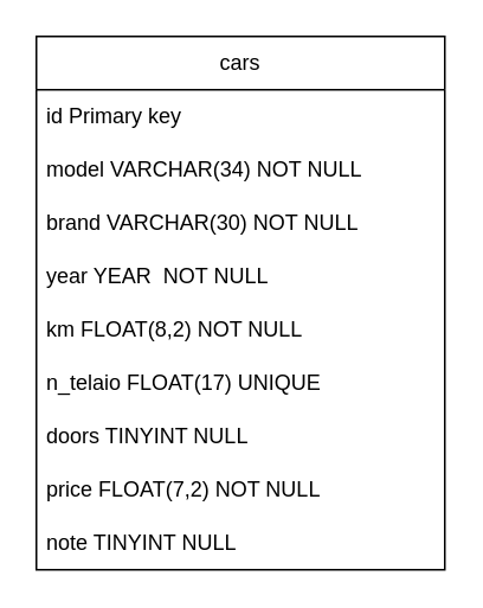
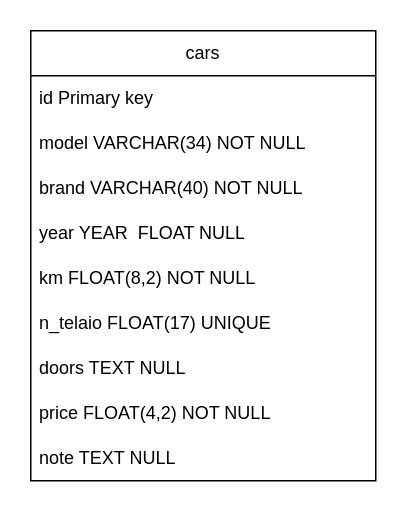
  <mxCell id="0" />
  <mxCell id="1" parent="0" />
  <mxCell id="2" value="cars" style="swimlane;fontStyle=0;childLayout=stackLayout;horizontal=1;startSize=30;horizontalStack=0;resizeParent=1;resizeParentMax=0;resizeLast=0;collapsible=1;marginBottom=0;whiteSpace=wrap;html=1;" vertex="1" parent="1"><mxGeometry x="20" y="20" width="230" height="300" as="geometry" /></mxCell>
  <mxCell id="3" value="id Primary key" style="text;strokeColor=none;fillColor=none;align=left;verticalAlign=middle;spacingLeft=4;spacingRight=4;overflow=hidden;points=[[0,0.5],[1,0.5]];portConstraint=eastwest;rotatable=0;whiteSpace=wrap;html=1;" vertex="1" parent="2"><mxGeometry y="30" width="230" height="30" as="geometry" /></mxCell>
  <mxCell id="4" value="model VARCHAR(34) NOT NULL" style="text;strokeColor=none;fillColor=none;align=left;verticalAlign=middle;spacingLeft=4;spacingRight=4;overflow=hidden;points=[[0,0.5],[1,0.5]];portConstraint=eastwest;rotatable=0;whiteSpace=wrap;html=1;" vertex="1" parent="2"><mxGeometry y="60" width="230" height="30" as="geometry" /></mxCell>
- <mxCell id="5" value="brand VARCHAR(30) NOT NULL" style="text;strokeColor=none;fillColor=none;align=left;verticalAlign=middle;spacingLeft=4;spacingRight=4;overflow=hidden;points=[[0,0.5],[1,0.5]];portConstraint=eastwest;rotatable=0;whiteSpace=wrap;html=1;" vertex="1" parent="2"><mxGeometry y="90" width="230" height="30" as="geometry" /></mxCell>
- <mxCell id="6" value="year YEAR&amp;nbsp; NOT NULL" style="text;strokeColor=none;fillColor=none;align=left;verticalAlign=middle;spacingLeft=4;spacingRight=4;overflow=hidden;points=[[0,0.5],[1,0.5]];portConstraint=eastwest;rotatable=0;whiteSpace=wrap;html=1;" vertex="1" parent="2"><mxGeometry y="120" width="230" height="30" as="geometry" /></mxCell>
+ <mxCell id="5" value="brand VARCHAR(40) NOT NULL" style="text;strokeColor=none;fillColor=none;align=left;verticalAlign=middle;spacingLeft=4;spacingRight=4;overflow=hidden;points=[[0,0.5],[1,0.5]];portConstraint=eastwest;rotatable=0;whiteSpace=wrap;html=1;" vertex="1" parent="2"><mxGeometry y="90" width="230" height="30" as="geometry" /></mxCell>
+ <mxCell id="6" value="year YEAR&amp;nbsp; FLOAT NULL" style="text;strokeColor=none;fillColor=none;align=left;verticalAlign=middle;spacingLeft=4;spacingRight=4;overflow=hidden;points=[[0,0.5],[1,0.5]];portConstraint=eastwest;rotatable=0;whiteSpace=wrap;html=1;" vertex="1" parent="2"><mxGeometry y="120" width="230" height="30" as="geometry" /></mxCell>
  <mxCell id="7" value="km FLOAT(8,2) NOT NULL" style="text;strokeColor=none;fillColor=none;align=left;verticalAlign=middle;spacingLeft=4;spacingRight=4;overflow=hidden;points=[[0,0.5],[1,0.5]];portConstraint=eastwest;rotatable=0;whiteSpace=wrap;html=1;" vertex="1" parent="2"><mxGeometry y="150" width="230" height="30" as="geometry" /></mxCell>
  <mxCell id="8" value="n_telaio FLOAT(17) UNIQUE" style="text;strokeColor=none;fillColor=none;align=left;verticalAlign=middle;spacingLeft=4;spacingRight=4;overflow=hidden;points=[[0,0.5],[1,0.5]];portConstraint=eastwest;rotatable=0;whiteSpace=wrap;html=1;" vertex="1" parent="2"><mxGeometry y="180" width="230" height="30" as="geometry" /></mxCell>
- <mxCell id="9" value="doors TINYINT NULL" style="text;strokeColor=none;fillColor=none;align=left;verticalAlign=middle;spacingLeft=4;spacingRight=4;overflow=hidden;points=[[0,0.5],[1,0.5]];portConstraint=eastwest;rotatable=0;whiteSpace=wrap;html=1;" vertex="1" parent="2"><mxGeometry y="210" width="230" height="30" as="geometry" /></mxCell>
- <mxCell id="10" value="price FLOAT(7,2) NOT NULL" style="text;strokeColor=none;fillColor=none;align=left;verticalAlign=middle;spacingLeft=4;spacingRight=4;overflow=hidden;points=[[0,0.5],[1,0.5]];portConstraint=eastwest;rotatable=0;whiteSpace=wrap;html=1;" vertex="1" parent="2"><mxGeometry y="240" width="230" height="30" as="geometry" /></mxCell>
- <mxCell id="11" value="note TINYINT NULL" style="text;strokeColor=none;fillColor=none;align=left;verticalAlign=middle;spacingLeft=4;spacingRight=4;overflow=hidden;points=[[0,0.5],[1,0.5]];portConstraint=eastwest;rotatable=0;whiteSpace=wrap;html=1;" vertex="1" parent="2"><mxGeometry y="270" width="230" height="30" as="geometry" /></mxCell>
+ <mxCell id="9" value="doors TEXT NULL" style="text;strokeColor=none;fillColor=none;align=left;verticalAlign=middle;spacingLeft=4;spacingRight=4;overflow=hidden;points=[[0,0.5],[1,0.5]];portConstraint=eastwest;rotatable=0;whiteSpace=wrap;html=1;" vertex="1" parent="2"><mxGeometry y="210" width="230" height="30" as="geometry" /></mxCell>
+ <mxCell id="10" value="price FLOAT(4,2) NOT NULL" style="text;strokeColor=none;fillColor=none;align=left;verticalAlign=middle;spacingLeft=4;spacingRight=4;overflow=hidden;points=[[0,0.5],[1,0.5]];portConstraint=eastwest;rotatable=0;whiteSpace=wrap;html=1;" vertex="1" parent="2"><mxGeometry y="240" width="230" height="30" as="geometry" /></mxCell>
+ <mxCell id="11" value="note TEXT NULL" style="text;strokeColor=none;fillColor=none;align=left;verticalAlign=middle;spacingLeft=4;spacingRight=4;overflow=hidden;points=[[0,0.5],[1,0.5]];portConstraint=eastwest;rotatable=0;whiteSpace=wrap;html=1;" vertex="1" parent="2"><mxGeometry y="270" width="230" height="30" as="geometry" /></mxCell>
